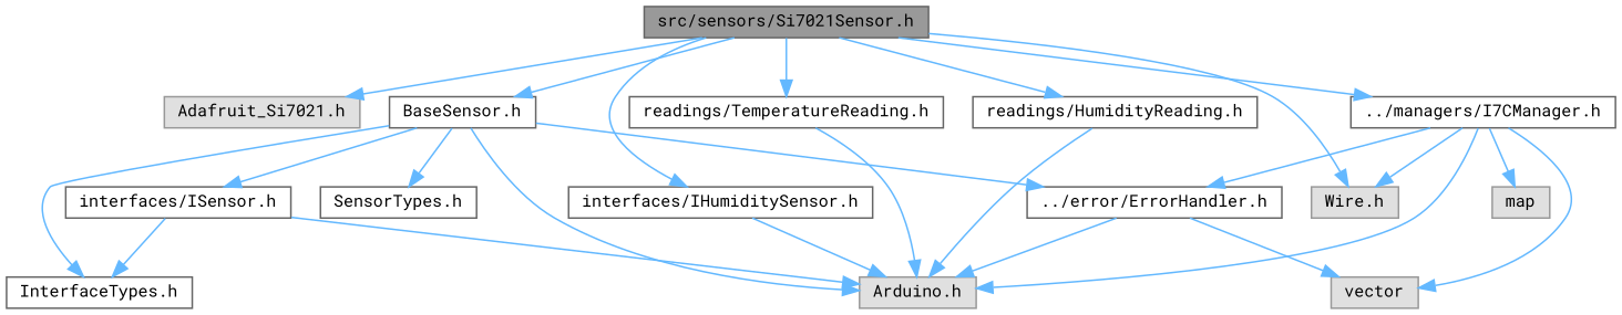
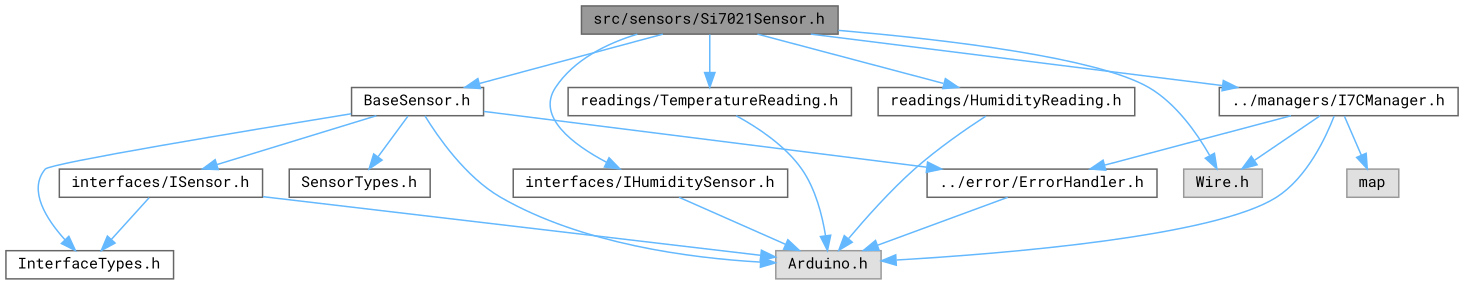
  digraph {
    fontname="Roboto Mono"
    node [color=grey40 fillcolor=white fontname="Roboto Mono" fontsize=10 shape=box style=filled]
    edge [color=steelblue1 fontname="Roboto Mono" fontsize=10 labelfontname=Helvetica labelfontsize=10 style=solid]
    n1 [color=gray40 fillcolor=grey60 fontcolor=black height=0.2 label="src/sensors/Si7021Sensor.h" width=0.4]
-   n2 [color=grey60 fillcolor="#E0E0E0" height=0.2 label="Adafruit_Si7021.h" width=0.4]
    n3 [color=grey60 fillcolor="#E0E0E0" height=0.2 label="Wire.h" width=0.4]
    n4 [height=0.2 label="BaseSensor.h" width=0.4]
    n5 [height=0.2 label="../managers/I7CManager.h" width=0.4]
    n6 [height=0.2 label="interfaces/IHumiditySensor.h" width=0.4]
    n7 [height=0.2 label="readings/TemperatureReading.h" width=0.4]
    n8 [height=0.2 label="readings/HumidityReading.h" width=0.4]
    n9 [color=grey60 fillcolor="#E0E0E0" height=0.2 label="Arduino.h" width=0.4]
    n10 [height=0.2 label="interfaces/ISensor.h" width=0.4]
    n11 [height=0.2 label="InterfaceTypes.h" width=0.4]
    n12 [height=0.2 label="../error/ErrorHandler.h" width=0.4]
    n13 [height=0.2 label="SensorTypes.h" width=0.4]
-   n14 [color=grey60 fillcolor="#E0E0E0" height=0.2 label=vector width=0.4]
    n15 [color=grey60 fillcolor="#E0E0E0" height=0.2 label=map width=0.4]
-   n1 -> n2
    n1 -> n3
    n1 -> n4
    n1 -> n5
    n1 -> n6
    n1 -> n7
    n1 -> n8
    n4 -> n9
    n4 -> n10
    n4 -> n11
    n4 -> n12
    n4 -> n13
    n5 -> n3
    n5 -> n9
    n5 -> n12
-   n5 -> n14
    n5 -> n15
    n6 -> n9
    n7 -> n9
    n8 -> n9
    n10 -> n9
    n10 -> n11
    n12 -> n9
-   n12 -> n14
  }
